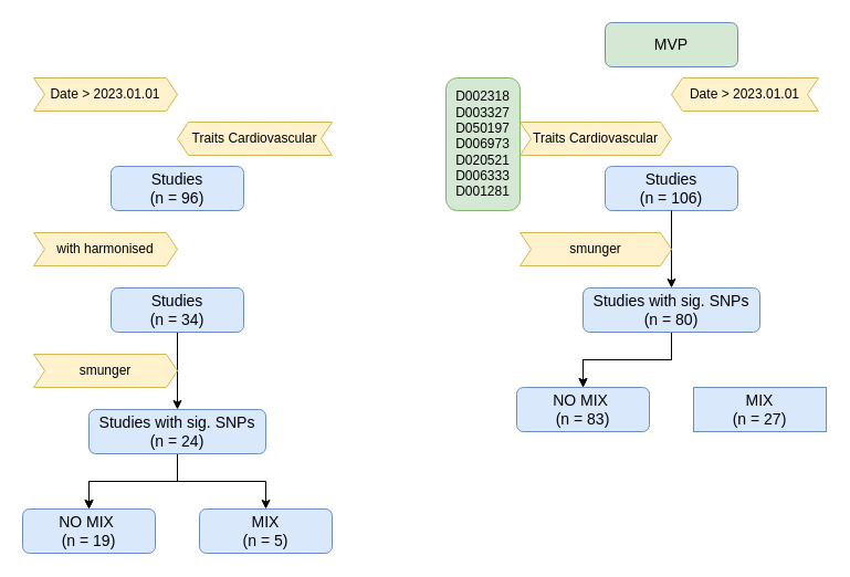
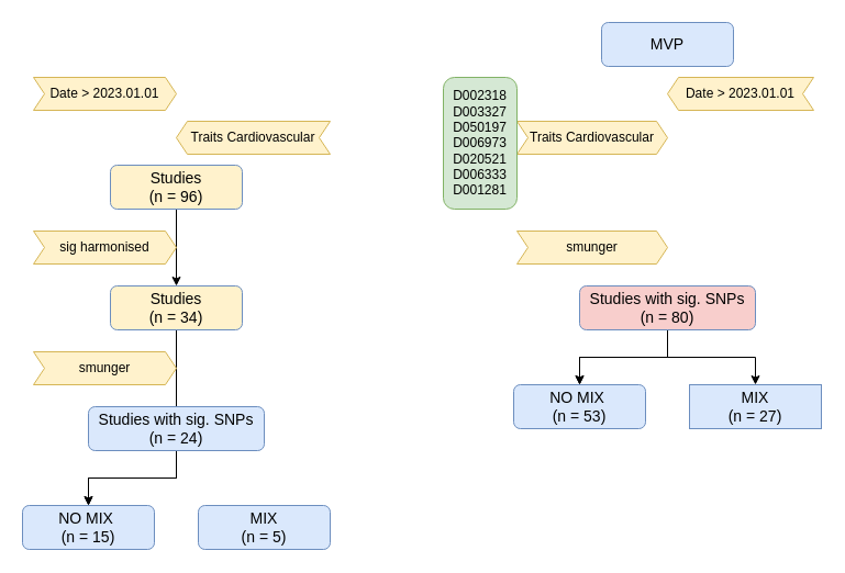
  <mxCell id="0" />
  <mxCell id="1" parent="0" />
  <mxCell id="2" value="Date &amp;gt; 2023.01.01" style="shape=step;perimeter=stepPerimeter;whiteSpace=wrap;html=1;fixedSize=1;size=10;fontSize=12;fillColor=#fff2cc;strokeColor=#d6b656;" parent="1" vertex="1"><mxGeometry x="30" y="70" width="130" height="30" as="geometry" /></mxCell>
- <mxCell id="4" value="Studies&lt;br&gt;(n = 96)" style="rounded=1;whiteSpace=wrap;html=1;fontSize=14;fillColor=#dae8fc;strokeColor=#6c8ebf;" parent="1" vertex="1"><mxGeometry x="100" y="150" width="120" height="40" as="geometry" /></mxCell>
+ <mxCell id="3" value="" style="edgeStyle=orthogonalEdgeStyle;rounded=0;orthogonalLoop=1;jettySize=auto;html=1;fontSize=14;" parent="1" source="4" target="7" edge="1"><mxGeometry relative="1" as="geometry" /></mxCell>
+ <mxCell id="4" value="Studies&lt;br&gt;(n = 96)" style="rounded=1;whiteSpace=wrap;html=1;fontSize=14;fillColor=#fff2cc;strokeColor=#6c8ebf;" parent="1" vertex="1"><mxGeometry x="100" y="150" width="120" height="40" as="geometry" /></mxCell>
  <mxCell id="5" value="Traits&amp;nbsp;Cardiovascular" style="shape=step;perimeter=stepPerimeter;whiteSpace=wrap;html=1;fixedSize=1;size=10;fontSize=12;flipH=1;fillColor=#fff2cc;strokeColor=#d6b656;" parent="1" vertex="1"><mxGeometry x="160" y="110" width="140" height="30" as="geometry" /></mxCell>
- <mxCell id="6" value="" style="edgeStyle=orthogonalEdgeStyle;rounded=0;orthogonalLoop=1;jettySize=auto;html=1;fontSize=14;" parent="1" source="7" target="12" edge="1"><mxGeometry relative="1" as="geometry" /></mxCell>
- <mxCell id="7" value="Studies&lt;br&gt;(n = 34)" style="rounded=1;whiteSpace=wrap;html=1;fontSize=14;fillColor=#dae8fc;strokeColor=#6c8ebf;" parent="1" vertex="1"><mxGeometry x="100" y="260" width="120" height="40" as="geometry" /></mxCell>
- <mxCell id="8" value="with harmonised" style="shape=step;perimeter=stepPerimeter;whiteSpace=wrap;html=1;fixedSize=1;size=10;fontSize=12;fillColor=#fff2cc;strokeColor=#d6b656;" parent="1" vertex="1"><mxGeometry x="30" y="210" width="130" height="30" as="geometry" /></mxCell>
+ <mxCell id="6" value="" style="edgeStyle=orthogonalEdgeStyle;rounded=0;orthogonalLoop=1;jettySize=auto;html=1;fontSize=14;endArrow=none;" parent="1" source="7" target="12" edge="1"><mxGeometry relative="1" as="geometry" /></mxCell>
+ <mxCell id="7" value="Studies&lt;br&gt;(n = 34)" style="rounded=1;whiteSpace=wrap;html=1;fontSize=14;fillColor=#fff2cc;strokeColor=#6c8ebf;" parent="1" vertex="1"><mxGeometry x="100" y="260" width="120" height="40" as="geometry" /></mxCell>
+ <mxCell id="8" value="sig harmonised" style="shape=step;perimeter=stepPerimeter;whiteSpace=wrap;html=1;fixedSize=1;size=10;fontSize=12;fillColor=#fff2cc;strokeColor=#d6b656;" parent="1" vertex="1"><mxGeometry x="30" y="210" width="130" height="30" as="geometry" /></mxCell>
  <mxCell id="9" value="" style="edgeStyle=orthogonalEdgeStyle;rounded=0;orthogonalLoop=1;jettySize=auto;html=1;fontSize=14;" parent="1" source="12" target="14" edge="1"><mxGeometry relative="1" as="geometry" /></mxCell>
  <mxCell id="10" value="" style="edgeStyle=orthogonalEdgeStyle;rounded=0;orthogonalLoop=1;jettySize=auto;html=1;fontSize=14;" parent="1" source="12" target="14" edge="1"><mxGeometry relative="1" as="geometry" /></mxCell>
- <mxCell id="11" style="edgeStyle=orthogonalEdgeStyle;rounded=0;orthogonalLoop=1;jettySize=auto;html=1;entryX=0.5;entryY=0;entryDx=0;entryDy=0;fontSize=14;" parent="1" source="12" target="15" edge="1"><mxGeometry relative="1" as="geometry" /></mxCell>
  <mxCell id="12" value="Studies with sig. SNPs&lt;br&gt;(n = 24)" style="rounded=1;whiteSpace=wrap;html=1;fontSize=14;fillColor=#dae8fc;strokeColor=#6c8ebf;" parent="1" vertex="1"><mxGeometry x="80" y="370" width="160" height="40" as="geometry" /></mxCell>
  <mxCell id="13" value="smunger" style="shape=step;perimeter=stepPerimeter;whiteSpace=wrap;html=1;fixedSize=1;size=10;fontSize=12;fillColor=#fff2cc;strokeColor=#d6b656;" parent="1" vertex="1"><mxGeometry x="30" y="320" width="130" height="30" as="geometry" /></mxCell>
- <mxCell id="14" value="NO MIX&amp;nbsp;&lt;br&gt;(n = 19)" style="rounded=1;whiteSpace=wrap;html=1;fontSize=14;fillColor=#dae8fc;strokeColor=#6c8ebf;" parent="1" vertex="1"><mxGeometry x="20" y="460" width="120" height="40" as="geometry" /></mxCell>
+ <mxCell id="14" value="NO MIX&amp;nbsp;&lt;br&gt;(n = 15)" style="rounded=1;whiteSpace=wrap;html=1;fontSize=14;fillColor=#dae8fc;strokeColor=#6c8ebf;" parent="1" vertex="1"><mxGeometry x="20" y="460" width="120" height="40" as="geometry" /></mxCell>
  <mxCell id="15" value="MIX&lt;br&gt;(n = 5)" style="rounded=1;whiteSpace=wrap;html=1;fontSize=14;fillColor=#dae8fc;strokeColor=#6c8ebf;" parent="1" vertex="1"><mxGeometry x="180" y="460" width="120" height="40" as="geometry" /></mxCell>
- <mxCell id="16" value="MVP" style="rounded=1;whiteSpace=wrap;html=1;fontSize=14;fillColor=#d5e8d4;strokeColor=#6c8ebf;" parent="1" vertex="1"><mxGeometry x="547" y="20" width="120" height="40" as="geometry" /></mxCell>
+ <mxCell id="16" value="MVP" style="rounded=1;whiteSpace=wrap;html=1;fontSize=14;fillColor=#dae8fc;strokeColor=#6c8ebf;" parent="1" vertex="1"><mxGeometry x="547" y="20" width="120" height="40" as="geometry" /></mxCell>
  <mxCell id="17" value="Date &amp;gt; 2023.01.01" style="shape=step;perimeter=stepPerimeter;whiteSpace=wrap;html=1;fixedSize=1;size=10;fontSize=12;fillColor=#fff2cc;strokeColor=#d6b656;flipH=1;" parent="1" vertex="1"><mxGeometry x="607" y="70" width="133" height="30" as="geometry" /></mxCell>
- <mxCell id="18" value="Studies&lt;br&gt;(n = 106)" style="rounded=1;whiteSpace=wrap;html=1;fontSize=14;fillColor=#dae8fc;strokeColor=#6c8ebf;" parent="1" vertex="1"><mxGeometry x="547" y="150" width="120" height="40" as="geometry" /></mxCell>
  <mxCell id="19" value="Traits&amp;nbsp;Cardiovascular" style="shape=step;perimeter=stepPerimeter;whiteSpace=wrap;html=1;fixedSize=1;size=10;fontSize=12;flipH=0;fillColor=#fff2cc;strokeColor=#d6b656;" parent="1" vertex="1"><mxGeometry x="470" y="110" width="137" height="30" as="geometry" /></mxCell>
- <mxCell id="20" value="" style="edgeStyle=orthogonalEdgeStyle;rounded=0;orthogonalLoop=1;jettySize=auto;html=1;fontSize=14;exitX=0.5;exitY=1;exitDx=0;exitDy=0;" parent="1" source="18" target="24" edge="1"><mxGeometry relative="1" as="geometry"><mxPoint x="607" y="300" as="sourcePoint" /></mxGeometry></mxCell>
  <mxCell id="21" value="" style="edgeStyle=orthogonalEdgeStyle;rounded=0;orthogonalLoop=1;jettySize=auto;html=1;fontSize=14;" parent="1" source="24" target="26" edge="1"><mxGeometry relative="1" as="geometry" /></mxCell>
  <mxCell id="22" value="" style="edgeStyle=orthogonalEdgeStyle;rounded=0;orthogonalLoop=1;jettySize=auto;html=1;fontSize=14;" parent="1" source="24" target="26" edge="1"><mxGeometry relative="1" as="geometry" /></mxCell>
- <mxCell id="24" value="Studies with sig. SNPs&lt;br&gt;(n = 80)" style="rounded=1;whiteSpace=wrap;html=1;fontSize=14;fillColor=#dae8fc;strokeColor=#6c8ebf;" parent="1" vertex="1"><mxGeometry x="527" y="260" width="160" height="40" as="geometry" /></mxCell>
+ <mxCell id="23" style="edgeStyle=orthogonalEdgeStyle;rounded=0;orthogonalLoop=1;jettySize=auto;html=1;entryX=0.5;entryY=0;entryDx=0;entryDy=0;fontSize=14;" parent="1" source="24" target="27" edge="1"><mxGeometry relative="1" as="geometry" /></mxCell>
+ <mxCell id="24" value="Studies with sig. SNPs&lt;br&gt;(n = 80)" style="rounded=1;whiteSpace=wrap;html=1;fontSize=14;fillColor=#f8cecc;strokeColor=#6c8ebf;" parent="1" vertex="1"><mxGeometry x="527" y="260" width="160" height="40" as="geometry" /></mxCell>
  <mxCell id="25" value="smunger" style="shape=step;perimeter=stepPerimeter;whiteSpace=wrap;html=1;fixedSize=1;size=10;fontSize=12;fillColor=#fff2cc;strokeColor=#d6b656;" parent="1" vertex="1"><mxGeometry x="470" y="210" width="137" height="30" as="geometry" /></mxCell>
- <mxCell id="26" value="NO MIX&amp;nbsp;&lt;br&gt;(n = 83)" style="rounded=1;whiteSpace=wrap;html=1;fontSize=14;fillColor=#dae8fc;strokeColor=#6c8ebf;" parent="1" vertex="1"><mxGeometry x="467" y="350" width="120" height="40" as="geometry" /></mxCell>
+ <mxCell id="26" value="NO MIX&amp;nbsp;&lt;br&gt;(n = 53)" style="rounded=1;whiteSpace=wrap;html=1;fontSize=14;fillColor=#dae8fc;strokeColor=#6c8ebf;" parent="1" vertex="1"><mxGeometry x="467" y="350" width="120" height="40" as="geometry" /></mxCell>
  <mxCell id="27" value="MIX&lt;br&gt;(n = 27)" style="whiteSpace=wrap;html=1;fontSize=14;fillColor=#dae8fc;strokeColor=#6c8ebf;rounded=0;" parent="1" vertex="1"><mxGeometry x="627" y="350" width="120" height="40" as="geometry" /></mxCell>
  <mxCell id="28" value="&lt;font&gt;&lt;span style=&quot;background-color: initial;&quot;&gt;D002318&lt;/span&gt;&lt;br&gt;&lt;span style=&quot;background-color: initial;&quot;&gt;D003327&lt;/span&gt;&lt;br&gt;&lt;span style=&quot;background-color: initial;&quot;&gt;D050197&lt;/span&gt;&lt;br&gt;&lt;span style=&quot;background-color: initial;&quot;&gt;D006973&lt;/span&gt;&lt;br&gt;&lt;span style=&quot;background-color: initial;&quot;&gt;D020521&lt;/span&gt;&lt;br&gt;&lt;span style=&quot;background-color: initial;&quot;&gt;D006333&lt;/span&gt;&lt;br&gt;&lt;span style=&quot;background-color: initial;&quot;&gt;D001281&lt;/span&gt;&lt;/font&gt;" style="rounded=1;whiteSpace=wrap;html=1;fillColor=#d5e8d4;strokeColor=#82b366;" parent="1" vertex="1"><mxGeometry x="403" y="70" width="67" height="120" as="geometry" /></mxCell>
